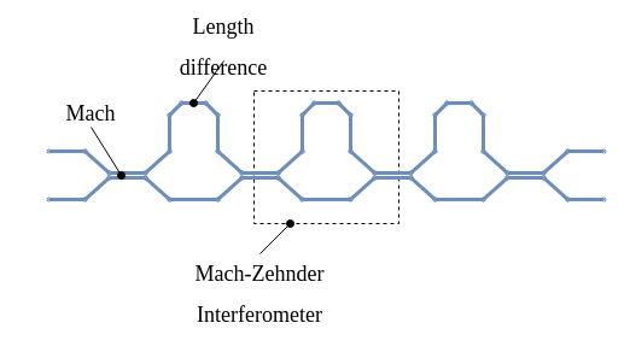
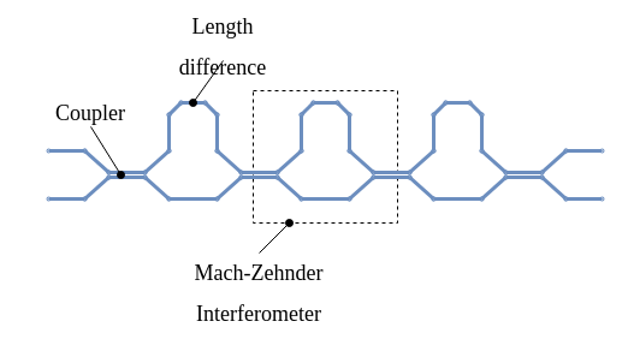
  <mxCell id="0" />
  <mxCell id="1" parent="0" />
  <mxCell id="2" value="" style="endArrow=oval;html=1;rounded=0;fillColor=#dae8fc;strokeColor=#6c8ebf;strokeWidth=3;startArrow=oval;startFill=1;jumpStyle=none;endFill=1;endSize=1;startSize=1;" edge="1" parent="1"><mxGeometry width="50" height="50" relative="1" as="geometry"><mxPoint x="140" y="165" as="sourcePoint" /><mxPoint x="180" y="165" as="targetPoint" /></mxGeometry></mxCell>
  <mxCell id="3" value="" style="endArrow=oval;html=1;rounded=0;fillColor=#dae8fc;strokeColor=#6c8ebf;strokeWidth=3;startArrow=oval;startFill=1;jumpStyle=none;endFill=1;endSize=1;startSize=1;" edge="1" parent="1"><mxGeometry width="50" height="50" relative="1" as="geometry"><mxPoint x="140" y="95" as="sourcePoint" /><mxPoint x="140" y="125" as="targetPoint" /></mxGeometry></mxCell>
  <mxCell id="4" value="" style="endArrow=oval;html=1;rounded=0;fillColor=#dae8fc;strokeColor=#6c8ebf;strokeWidth=3;startArrow=oval;startFill=1;jumpStyle=none;endFill=1;endSize=1;startSize=1;" edge="1" parent="1"><mxGeometry width="50" height="50" relative="1" as="geometry"><mxPoint x="180" y="95" as="sourcePoint" /><mxPoint x="180" y="125" as="targetPoint" /></mxGeometry></mxCell>
  <mxCell id="5" value="" style="endArrow=oval;html=1;rounded=0;fillColor=#dae8fc;strokeColor=#6c8ebf;strokeWidth=3;startArrow=oval;startFill=1;jumpStyle=none;endFill=1;endSize=1;startSize=1;" edge="1" parent="1"><mxGeometry width="50" height="50" relative="1" as="geometry"><mxPoint x="150" y="85" as="sourcePoint" /><mxPoint x="140" y="95" as="targetPoint" /></mxGeometry></mxCell>
  <mxCell id="6" value="" style="endArrow=oval;html=1;rounded=0;fillColor=#dae8fc;strokeColor=#6c8ebf;strokeWidth=3;startArrow=oval;startFill=1;jumpStyle=none;endFill=1;endSize=1;startSize=1;" edge="1" parent="1"><mxGeometry width="50" height="50" relative="1" as="geometry"><mxPoint x="180" y="95" as="sourcePoint" /><mxPoint x="170" y="85" as="targetPoint" /></mxGeometry></mxCell>
  <mxCell id="7" value="" style="endArrow=oval;html=1;rounded=0;fillColor=#dae8fc;strokeColor=#6c8ebf;strokeWidth=3;startArrow=oval;startFill=1;jumpStyle=none;endFill=1;endSize=1;startSize=1;" edge="1" parent="1"><mxGeometry width="50" height="50" relative="1" as="geometry"><mxPoint x="150" y="85" as="sourcePoint" /><mxPoint x="170" y="85" as="targetPoint" /></mxGeometry></mxCell>
  <mxCell id="8" value="" style="endArrow=oval;html=1;rounded=0;fillColor=#dae8fc;strokeColor=#6c8ebf;strokeWidth=3;startArrow=oval;startFill=1;jumpStyle=none;endFill=1;endSize=1;startSize=1;" edge="1" parent="1"><mxGeometry width="50" height="50" relative="1" as="geometry"><mxPoint x="180" y="165" as="sourcePoint" /><mxPoint x="200" y="147" as="targetPoint" /></mxGeometry></mxCell>
  <mxCell id="9" value="" style="endArrow=oval;html=1;rounded=0;fillColor=#dae8fc;strokeColor=#6c8ebf;strokeWidth=3;startArrow=oval;startFill=1;jumpStyle=none;endFill=1;endSize=1;startSize=1;" edge="1" parent="1"><mxGeometry width="50" height="50" relative="1" as="geometry"><mxPoint x="180" y="125" as="sourcePoint" /><mxPoint x="200" y="143" as="targetPoint" /></mxGeometry></mxCell>
  <mxCell id="10" value="" style="rounded=0;whiteSpace=wrap;html=1;fillColor=none;dashed=1;" vertex="1" parent="1"><mxGeometry x="210" y="75" width="120" height="110" as="geometry" /></mxCell>
  <mxCell id="11" value="" style="endArrow=oval;html=1;rounded=0;fillColor=#dae8fc;strokeColor=#6c8ebf;strokeWidth=3;startArrow=oval;startFill=1;jumpStyle=none;endSize=1;startSize=1;endFill=1;jumpSize=3;" edge="1" parent="1"><mxGeometry width="50" height="50" relative="1" as="geometry"><mxPoint x="40" y="165" as="sourcePoint" /><mxPoint x="70" y="165" as="targetPoint" /></mxGeometry></mxCell>
  <mxCell id="12" value="" style="endArrow=oval;html=1;rounded=0;fillColor=#dae8fc;strokeColor=#6c8ebf;strokeWidth=3;startArrow=oval;startFill=1;jumpStyle=none;elbow=vertical;endSize=1;startSize=1;endFill=1;jumpSize=3;" edge="1" parent="1"><mxGeometry width="50" height="50" relative="1" as="geometry"><mxPoint x="40" y="125" as="sourcePoint" /><mxPoint x="70" y="125" as="targetPoint" /></mxGeometry></mxCell>
  <mxCell id="13" value="" style="endArrow=oval;html=1;rounded=0;fillColor=#dae8fc;strokeColor=#6c8ebf;strokeWidth=3;startArrow=oval;startFill=1;jumpStyle=none;endSize=1;startSize=1;endFill=1;jumpSize=3;" edge="1" parent="1"><mxGeometry width="50" height="50" relative="1" as="geometry"><mxPoint x="90" y="147" as="sourcePoint" /><mxPoint x="120" y="147" as="targetPoint" /></mxGeometry></mxCell>
  <mxCell id="14" value="" style="endArrow=oval;html=1;rounded=0;fillColor=#dae8fc;strokeColor=#6c8ebf;strokeWidth=3;startArrow=oval;startFill=1;jumpStyle=none;endSize=1;startSize=1;endFill=1;jumpSize=3;" edge="1" parent="1"><mxGeometry width="50" height="50" relative="1" as="geometry"><mxPoint x="90" y="143" as="sourcePoint" /><mxPoint x="120" y="143" as="targetPoint" /></mxGeometry></mxCell>
  <mxCell id="15" value="" style="endArrow=oval;html=1;rounded=0;fillColor=#dae8fc;strokeColor=#6c8ebf;strokeWidth=3;startArrow=oval;startFill=1;jumpStyle=none;endSize=1;startSize=1;endFill=1;jumpSize=3;" edge="1" parent="1"><mxGeometry width="50" height="50" relative="1" as="geometry"><mxPoint x="70" y="165" as="sourcePoint" /><mxPoint x="90" y="147" as="targetPoint" /></mxGeometry></mxCell>
  <mxCell id="16" value="" style="endArrow=oval;html=1;rounded=0;fillColor=#dae8fc;strokeColor=#6C8EBF;strokeWidth=3;startArrow=oval;startFill=1;jumpStyle=none;endSize=1;startSize=1;endFill=1;jumpSize=3;" edge="1" parent="1"><mxGeometry width="50" height="50" relative="1" as="geometry"><mxPoint x="70" y="125" as="sourcePoint" /><mxPoint x="90" y="143" as="targetPoint" /></mxGeometry></mxCell>
  <mxCell id="17" value="" style="endArrow=oval;html=1;rounded=0;fillColor=#dae8fc;strokeColor=#6c8ebf;strokeWidth=3;startArrow=oval;startFill=1;jumpStyle=none;endSize=1;startSize=1;endFill=1;jumpSize=3;" edge="1" parent="1"><mxGeometry width="50" height="50" relative="1" as="geometry"><mxPoint x="120" y="147" as="sourcePoint" /><mxPoint x="140" y="165" as="targetPoint" /></mxGeometry></mxCell>
  <mxCell id="18" value="" style="endArrow=oval;html=1;rounded=0;fillColor=#dae8fc;strokeColor=#6c8ebf;strokeWidth=3;startArrow=oval;startFill=1;jumpStyle=none;endSize=1;startSize=1;endFill=1;jumpSize=3;" edge="1" parent="1"><mxGeometry width="50" height="50" relative="1" as="geometry"><mxPoint x="120" y="143" as="sourcePoint" /><mxPoint x="140" y="125" as="targetPoint" /></mxGeometry></mxCell>
  <mxCell id="19" value="" style="endArrow=oval;html=1;rounded=0;fillColor=#dae8fc;strokeColor=#6c8ebf;strokeWidth=3;startArrow=oval;startFill=1;jumpStyle=none;endFill=1;endSize=1;startSize=1;" edge="1" parent="1"><mxGeometry width="50" height="50" relative="1" as="geometry"><mxPoint x="200" y="147" as="sourcePoint" /><mxPoint x="230" y="147" as="targetPoint" /></mxGeometry></mxCell>
  <mxCell id="20" value="" style="endArrow=oval;html=1;rounded=0;fillColor=#dae8fc;strokeColor=#6c8ebf;strokeWidth=3;startArrow=oval;startFill=1;jumpStyle=none;endFill=1;endSize=1;startSize=1;" edge="1" parent="1"><mxGeometry width="50" height="50" relative="1" as="geometry"><mxPoint x="200" y="143" as="sourcePoint" /><mxPoint x="230" y="143" as="targetPoint" /></mxGeometry></mxCell>
  <mxCell id="21" value="" style="endArrow=oval;html=1;rounded=0;fillColor=#dae8fc;strokeColor=#6c8ebf;strokeWidth=3;startArrow=oval;startFill=1;jumpStyle=none;endFill=1;endSize=1;startSize=1;" edge="1" parent="1"><mxGeometry width="50" height="50" relative="1" as="geometry"><mxPoint x="230" y="147" as="sourcePoint" /><mxPoint x="250" y="165" as="targetPoint" /></mxGeometry></mxCell>
  <mxCell id="22" value="" style="endArrow=oval;html=1;rounded=0;fillColor=#dae8fc;strokeColor=#6c8ebf;strokeWidth=3;startArrow=oval;startFill=1;jumpStyle=none;endFill=1;endSize=1;startSize=1;" edge="1" parent="1"><mxGeometry width="50" height="50" relative="1" as="geometry"><mxPoint x="230" y="143" as="sourcePoint" /><mxPoint x="250" y="125" as="targetPoint" /></mxGeometry></mxCell>
  <mxCell id="23" value="" style="endArrow=oval;html=1;rounded=0;fillColor=#dae8fc;strokeColor=#6c8ebf;strokeWidth=3;startArrow=oval;startFill=1;jumpStyle=none;endFill=1;endSize=1;startSize=1;" edge="1" parent="1"><mxGeometry width="50" height="50" relative="1" as="geometry"><mxPoint x="250" y="165" as="sourcePoint" /><mxPoint x="290" y="165" as="targetPoint" /></mxGeometry></mxCell>
  <mxCell id="24" value="" style="endArrow=oval;html=1;rounded=0;fillColor=#dae8fc;strokeColor=#6c8ebf;strokeWidth=3;startArrow=oval;startFill=1;jumpStyle=none;endFill=1;endSize=1;startSize=1;" edge="1" parent="1"><mxGeometry width="50" height="50" relative="1" as="geometry"><mxPoint x="250" y="95" as="sourcePoint" /><mxPoint x="250" y="125" as="targetPoint" /></mxGeometry></mxCell>
  <mxCell id="25" value="" style="endArrow=oval;html=1;rounded=0;fillColor=#dae8fc;strokeColor=#6c8ebf;strokeWidth=3;startArrow=oval;startFill=1;jumpStyle=none;endFill=1;endSize=1;startSize=1;" edge="1" parent="1"><mxGeometry width="50" height="50" relative="1" as="geometry"><mxPoint x="290" y="95" as="sourcePoint" /><mxPoint x="290" y="125" as="targetPoint" /></mxGeometry></mxCell>
  <mxCell id="26" value="" style="endArrow=oval;html=1;rounded=0;fillColor=#dae8fc;strokeColor=#6c8ebf;strokeWidth=3;startArrow=oval;startFill=1;jumpStyle=none;endFill=1;endSize=1;startSize=1;" edge="1" parent="1"><mxGeometry width="50" height="50" relative="1" as="geometry"><mxPoint x="260" y="85" as="sourcePoint" /><mxPoint x="250" y="95" as="targetPoint" /></mxGeometry></mxCell>
  <mxCell id="27" value="" style="endArrow=oval;html=1;rounded=0;fillColor=#dae8fc;strokeColor=#6c8ebf;strokeWidth=3;startArrow=oval;startFill=1;jumpStyle=none;endFill=1;endSize=1;startSize=1;" edge="1" parent="1"><mxGeometry width="50" height="50" relative="1" as="geometry"><mxPoint x="290" y="95" as="sourcePoint" /><mxPoint x="280" y="85" as="targetPoint" /></mxGeometry></mxCell>
  <mxCell id="28" value="" style="endArrow=oval;html=1;rounded=0;fillColor=#dae8fc;strokeColor=#6c8ebf;strokeWidth=3;startArrow=oval;startFill=1;jumpStyle=none;endFill=1;endSize=1;startSize=1;" edge="1" parent="1"><mxGeometry width="50" height="50" relative="1" as="geometry"><mxPoint x="260" y="85" as="sourcePoint" /><mxPoint x="280" y="85" as="targetPoint" /></mxGeometry></mxCell>
  <mxCell id="29" value="" style="endArrow=oval;html=1;rounded=0;fillColor=#dae8fc;strokeColor=#6c8ebf;strokeWidth=3;startArrow=oval;startFill=1;jumpStyle=none;endFill=1;endSize=1;startSize=1;" edge="1" parent="1"><mxGeometry width="50" height="50" relative="1" as="geometry"><mxPoint x="290" y="165" as="sourcePoint" /><mxPoint x="310" y="147" as="targetPoint" /></mxGeometry></mxCell>
  <mxCell id="30" value="" style="endArrow=oval;html=1;rounded=0;fillColor=#dae8fc;strokeColor=#6c8ebf;strokeWidth=3;startArrow=oval;startFill=1;jumpStyle=none;endFill=1;endSize=1;startSize=1;" edge="1" parent="1"><mxGeometry width="50" height="50" relative="1" as="geometry"><mxPoint x="290" y="125" as="sourcePoint" /><mxPoint x="310" y="143" as="targetPoint" /></mxGeometry></mxCell>
  <mxCell id="31" value="" style="endArrow=oval;html=1;rounded=0;fillColor=#dae8fc;strokeColor=#6c8ebf;strokeWidth=3;startArrow=oval;startFill=1;jumpStyle=none;endFill=1;endSize=1;startSize=1;" edge="1" parent="1"><mxGeometry width="50" height="50" relative="1" as="geometry"><mxPoint x="310" y="147" as="sourcePoint" /><mxPoint x="340" y="147" as="targetPoint" /></mxGeometry></mxCell>
  <mxCell id="32" value="" style="endArrow=oval;html=1;rounded=0;fillColor=#dae8fc;strokeColor=#6c8ebf;strokeWidth=3;startArrow=oval;startFill=1;jumpStyle=none;endFill=1;endSize=1;startSize=1;" edge="1" parent="1"><mxGeometry width="50" height="50" relative="1" as="geometry"><mxPoint x="310" y="143" as="sourcePoint" /><mxPoint x="340" y="143" as="targetPoint" /></mxGeometry></mxCell>
  <mxCell id="33" value="" style="endArrow=oval;html=1;rounded=0;fillColor=#dae8fc;strokeColor=#6c8ebf;strokeWidth=3;startArrow=oval;startFill=1;jumpStyle=none;endFill=1;endSize=1;startSize=1;" edge="1" parent="1"><mxGeometry width="50" height="50" relative="1" as="geometry"><mxPoint x="340" y="147" as="sourcePoint" /><mxPoint x="360" y="165" as="targetPoint" /></mxGeometry></mxCell>
  <mxCell id="34" value="" style="endArrow=oval;html=1;rounded=0;fillColor=#dae8fc;strokeColor=#6c8ebf;strokeWidth=3;startArrow=oval;startFill=1;jumpStyle=none;endFill=1;endSize=1;startSize=1;" edge="1" parent="1"><mxGeometry width="50" height="50" relative="1" as="geometry"><mxPoint x="340" y="143" as="sourcePoint" /><mxPoint x="360" y="125" as="targetPoint" /></mxGeometry></mxCell>
  <mxCell id="35" value="" style="endArrow=oval;html=1;rounded=0;fillColor=#dae8fc;strokeColor=#6c8ebf;strokeWidth=3;startArrow=oval;startFill=1;jumpStyle=none;endFill=1;endSize=1;startSize=1;" edge="1" parent="1"><mxGeometry width="50" height="50" relative="1" as="geometry"><mxPoint x="360" y="165" as="sourcePoint" /><mxPoint x="400" y="165" as="targetPoint" /></mxGeometry></mxCell>
  <mxCell id="36" value="" style="endArrow=oval;html=1;rounded=0;fillColor=#dae8fc;strokeColor=#6c8ebf;strokeWidth=3;startArrow=oval;startFill=1;jumpStyle=none;endFill=1;endSize=1;startSize=1;" edge="1" parent="1"><mxGeometry width="50" height="50" relative="1" as="geometry"><mxPoint x="360" y="95" as="sourcePoint" /><mxPoint x="360" y="125" as="targetPoint" /></mxGeometry></mxCell>
  <mxCell id="37" value="" style="endArrow=oval;html=1;rounded=0;fillColor=#dae8fc;strokeColor=#6c8ebf;strokeWidth=3;startArrow=oval;startFill=1;jumpStyle=none;endFill=1;endSize=1;startSize=1;" edge="1" parent="1"><mxGeometry width="50" height="50" relative="1" as="geometry"><mxPoint x="400" y="95" as="sourcePoint" /><mxPoint x="400" y="125" as="targetPoint" /></mxGeometry></mxCell>
  <mxCell id="38" value="" style="endArrow=oval;html=1;rounded=0;fillColor=#dae8fc;strokeColor=#6c8ebf;strokeWidth=3;startArrow=oval;startFill=1;jumpStyle=none;endFill=1;endSize=1;startSize=1;" edge="1" parent="1"><mxGeometry width="50" height="50" relative="1" as="geometry"><mxPoint x="370" y="85" as="sourcePoint" /><mxPoint x="360" y="95" as="targetPoint" /></mxGeometry></mxCell>
  <mxCell id="39" value="" style="endArrow=oval;html=1;rounded=0;fillColor=#dae8fc;strokeColor=#6c8ebf;strokeWidth=3;startArrow=oval;startFill=1;jumpStyle=none;endFill=1;endSize=1;startSize=1;" edge="1" parent="1"><mxGeometry width="50" height="50" relative="1" as="geometry"><mxPoint x="400" y="95" as="sourcePoint" /><mxPoint x="390" y="85" as="targetPoint" /></mxGeometry></mxCell>
  <mxCell id="40" value="" style="endArrow=oval;html=1;rounded=0;fillColor=#dae8fc;strokeColor=#6c8ebf;strokeWidth=3;startArrow=oval;startFill=1;jumpStyle=none;endFill=1;endSize=1;startSize=1;" edge="1" parent="1"><mxGeometry width="50" height="50" relative="1" as="geometry"><mxPoint x="370" y="85" as="sourcePoint" /><mxPoint x="390" y="85" as="targetPoint" /></mxGeometry></mxCell>
  <mxCell id="41" value="" style="endArrow=oval;html=1;rounded=0;fillColor=#dae8fc;strokeColor=#6c8ebf;strokeWidth=3;startArrow=oval;startFill=1;jumpStyle=none;endFill=1;endSize=1;startSize=1;" edge="1" parent="1"><mxGeometry width="50" height="50" relative="1" as="geometry"><mxPoint x="400" y="165" as="sourcePoint" /><mxPoint x="420" y="147" as="targetPoint" /></mxGeometry></mxCell>
  <mxCell id="42" value="" style="endArrow=oval;html=1;rounded=0;fillColor=#dae8fc;strokeColor=#6c8ebf;strokeWidth=3;startArrow=oval;startFill=1;jumpStyle=none;endFill=1;endSize=1;startSize=1;" edge="1" parent="1"><mxGeometry width="50" height="50" relative="1" as="geometry"><mxPoint x="400" y="125" as="sourcePoint" /><mxPoint x="420" y="143" as="targetPoint" /></mxGeometry></mxCell>
  <mxCell id="43" value="" style="endArrow=oval;html=1;rounded=0;fillColor=#dae8fc;strokeColor=#6c8ebf;strokeWidth=3;startArrow=oval;startFill=1;jumpStyle=none;endFill=1;endSize=1;startSize=1;" edge="1" parent="1"><mxGeometry width="50" height="50" relative="1" as="geometry"><mxPoint x="500" y="165" as="sourcePoint" /><mxPoint x="470" y="165" as="targetPoint" /></mxGeometry></mxCell>
  <mxCell id="44" value="" style="endArrow=oval;html=1;rounded=0;fillColor=#dae8fc;strokeColor=#6c8ebf;strokeWidth=3;startArrow=oval;startFill=1;jumpStyle=none;endFill=1;endSize=1;startSize=1;" edge="1" parent="1"><mxGeometry width="50" height="50" relative="1" as="geometry"><mxPoint x="500" y="125" as="sourcePoint" /><mxPoint x="470" y="125" as="targetPoint" /></mxGeometry></mxCell>
  <mxCell id="45" value="" style="endArrow=oval;html=1;rounded=0;fillColor=#dae8fc;strokeColor=#6c8ebf;strokeWidth=3;startArrow=oval;startFill=1;jumpStyle=none;endFill=1;endSize=1;startSize=1;" edge="1" parent="1"><mxGeometry width="50" height="50" relative="1" as="geometry"><mxPoint x="450" y="147" as="sourcePoint" /><mxPoint x="420" y="147" as="targetPoint" /></mxGeometry></mxCell>
  <mxCell id="46" value="" style="endArrow=oval;html=1;rounded=0;fillColor=#dae8fc;strokeColor=#6c8ebf;strokeWidth=3;startArrow=oval;startFill=1;jumpStyle=none;endFill=1;endSize=1;startSize=1;" edge="1" parent="1"><mxGeometry width="50" height="50" relative="1" as="geometry"><mxPoint x="450" y="143" as="sourcePoint" /><mxPoint x="420" y="143" as="targetPoint" /></mxGeometry></mxCell>
  <mxCell id="47" value="" style="endArrow=oval;html=1;rounded=0;fillColor=#dae8fc;strokeColor=#6c8ebf;strokeWidth=3;startArrow=oval;startFill=1;jumpStyle=none;endFill=1;endSize=1;startSize=1;" edge="1" parent="1"><mxGeometry width="50" height="50" relative="1" as="geometry"><mxPoint x="470" y="165" as="sourcePoint" /><mxPoint x="450" y="147" as="targetPoint" /></mxGeometry></mxCell>
  <mxCell id="48" value="" style="endArrow=oval;html=1;rounded=0;fillColor=#dae8fc;strokeColor=#6c8ebf;strokeWidth=3;startArrow=oval;startFill=1;jumpStyle=none;endFill=1;endSize=1;startSize=1;" edge="1" parent="1"><mxGeometry width="50" height="50" relative="1" as="geometry"><mxPoint x="470" y="125" as="sourcePoint" /><mxPoint x="450" y="143" as="targetPoint" /></mxGeometry></mxCell>
  <mxCell id="49" value="" style="endArrow=oval;html=1;rounded=0;endFill=1;exitX=0.5;exitY=1;exitDx=0;exitDy=0;" edge="1" parent="1" source="53"><mxGeometry width="50" height="50" relative="1" as="geometry"><mxPoint x="80" y="105" as="sourcePoint" /><mxPoint x="100" y="145" as="targetPoint" /></mxGeometry></mxCell>
  <mxCell id="50" value="" style="endArrow=oval;html=1;rounded=0;endFill=1;exitX=0.5;exitY=1;exitDx=0;exitDy=0;" edge="1" parent="1" source="52"><mxGeometry width="50" height="50" relative="1" as="geometry"><mxPoint x="180" y="65" as="sourcePoint" /><mxPoint x="160" y="85" as="targetPoint" /></mxGeometry></mxCell>
  <mxCell id="51" value="" style="endArrow=oval;html=1;rounded=0;endFill=1;exitX=0.5;exitY=0;exitDx=0;exitDy=0;entryX=0.25;entryY=1;entryDx=0;entryDy=0;" edge="1" parent="1" source="54" target="10"><mxGeometry width="50" height="50" relative="1" as="geometry"><mxPoint x="250" y="205" as="sourcePoint" /><mxPoint x="230" y="185" as="targetPoint" /></mxGeometry></mxCell>
  <mxCell id="52" value="&lt;font style=&quot;font-size: 18px;&quot;&gt;Length difference&lt;/font&gt;" style="text;html=1;strokeColor=none;fillColor=none;align=center;verticalAlign=middle;whiteSpace=wrap;rounded=0;fontFamily=UGent Panno Text;fontSize=28;" vertex="1" parent="1"><mxGeometry x="130" y="20" width="110" height="30" as="geometry" /></mxCell>
- <mxCell id="53" value="&lt;font style=&quot;font-size: 18px;&quot;&gt;Mach&lt;/font&gt;" style="text;html=1;strokeColor=none;fillColor=none;align=center;verticalAlign=middle;whiteSpace=wrap;rounded=0;fontFamily=UGent Panno Text;fontSize=28;fontColor=#000000;" vertex="1" parent="1"><mxGeometry x="20" y="75" width="110" height="30" as="geometry" /></mxCell>
+ <mxCell id="53" value="&lt;font style=&quot;font-size: 18px;&quot;&gt;Coupler&lt;/font&gt;" style="text;html=1;strokeColor=none;fillColor=none;align=center;verticalAlign=middle;whiteSpace=wrap;rounded=0;fontFamily=UGent Panno Text;fontSize=28;fontColor=#000000;" vertex="1" parent="1"><mxGeometry x="20" y="75" width="110" height="30" as="geometry" /></mxCell>
  <mxCell id="54" value="&lt;font style=&quot;font-size: 18px;&quot;&gt;Mach-Zehnder Interferometer&lt;/font&gt;" style="text;html=1;strokeColor=none;fillColor=none;align=center;verticalAlign=middle;whiteSpace=wrap;rounded=0;fontFamily=UGent Panno Text;fontSize=28;" vertex="1" parent="1"><mxGeometry x="160" y="210" width="110" height="60" as="geometry" /></mxCell>
